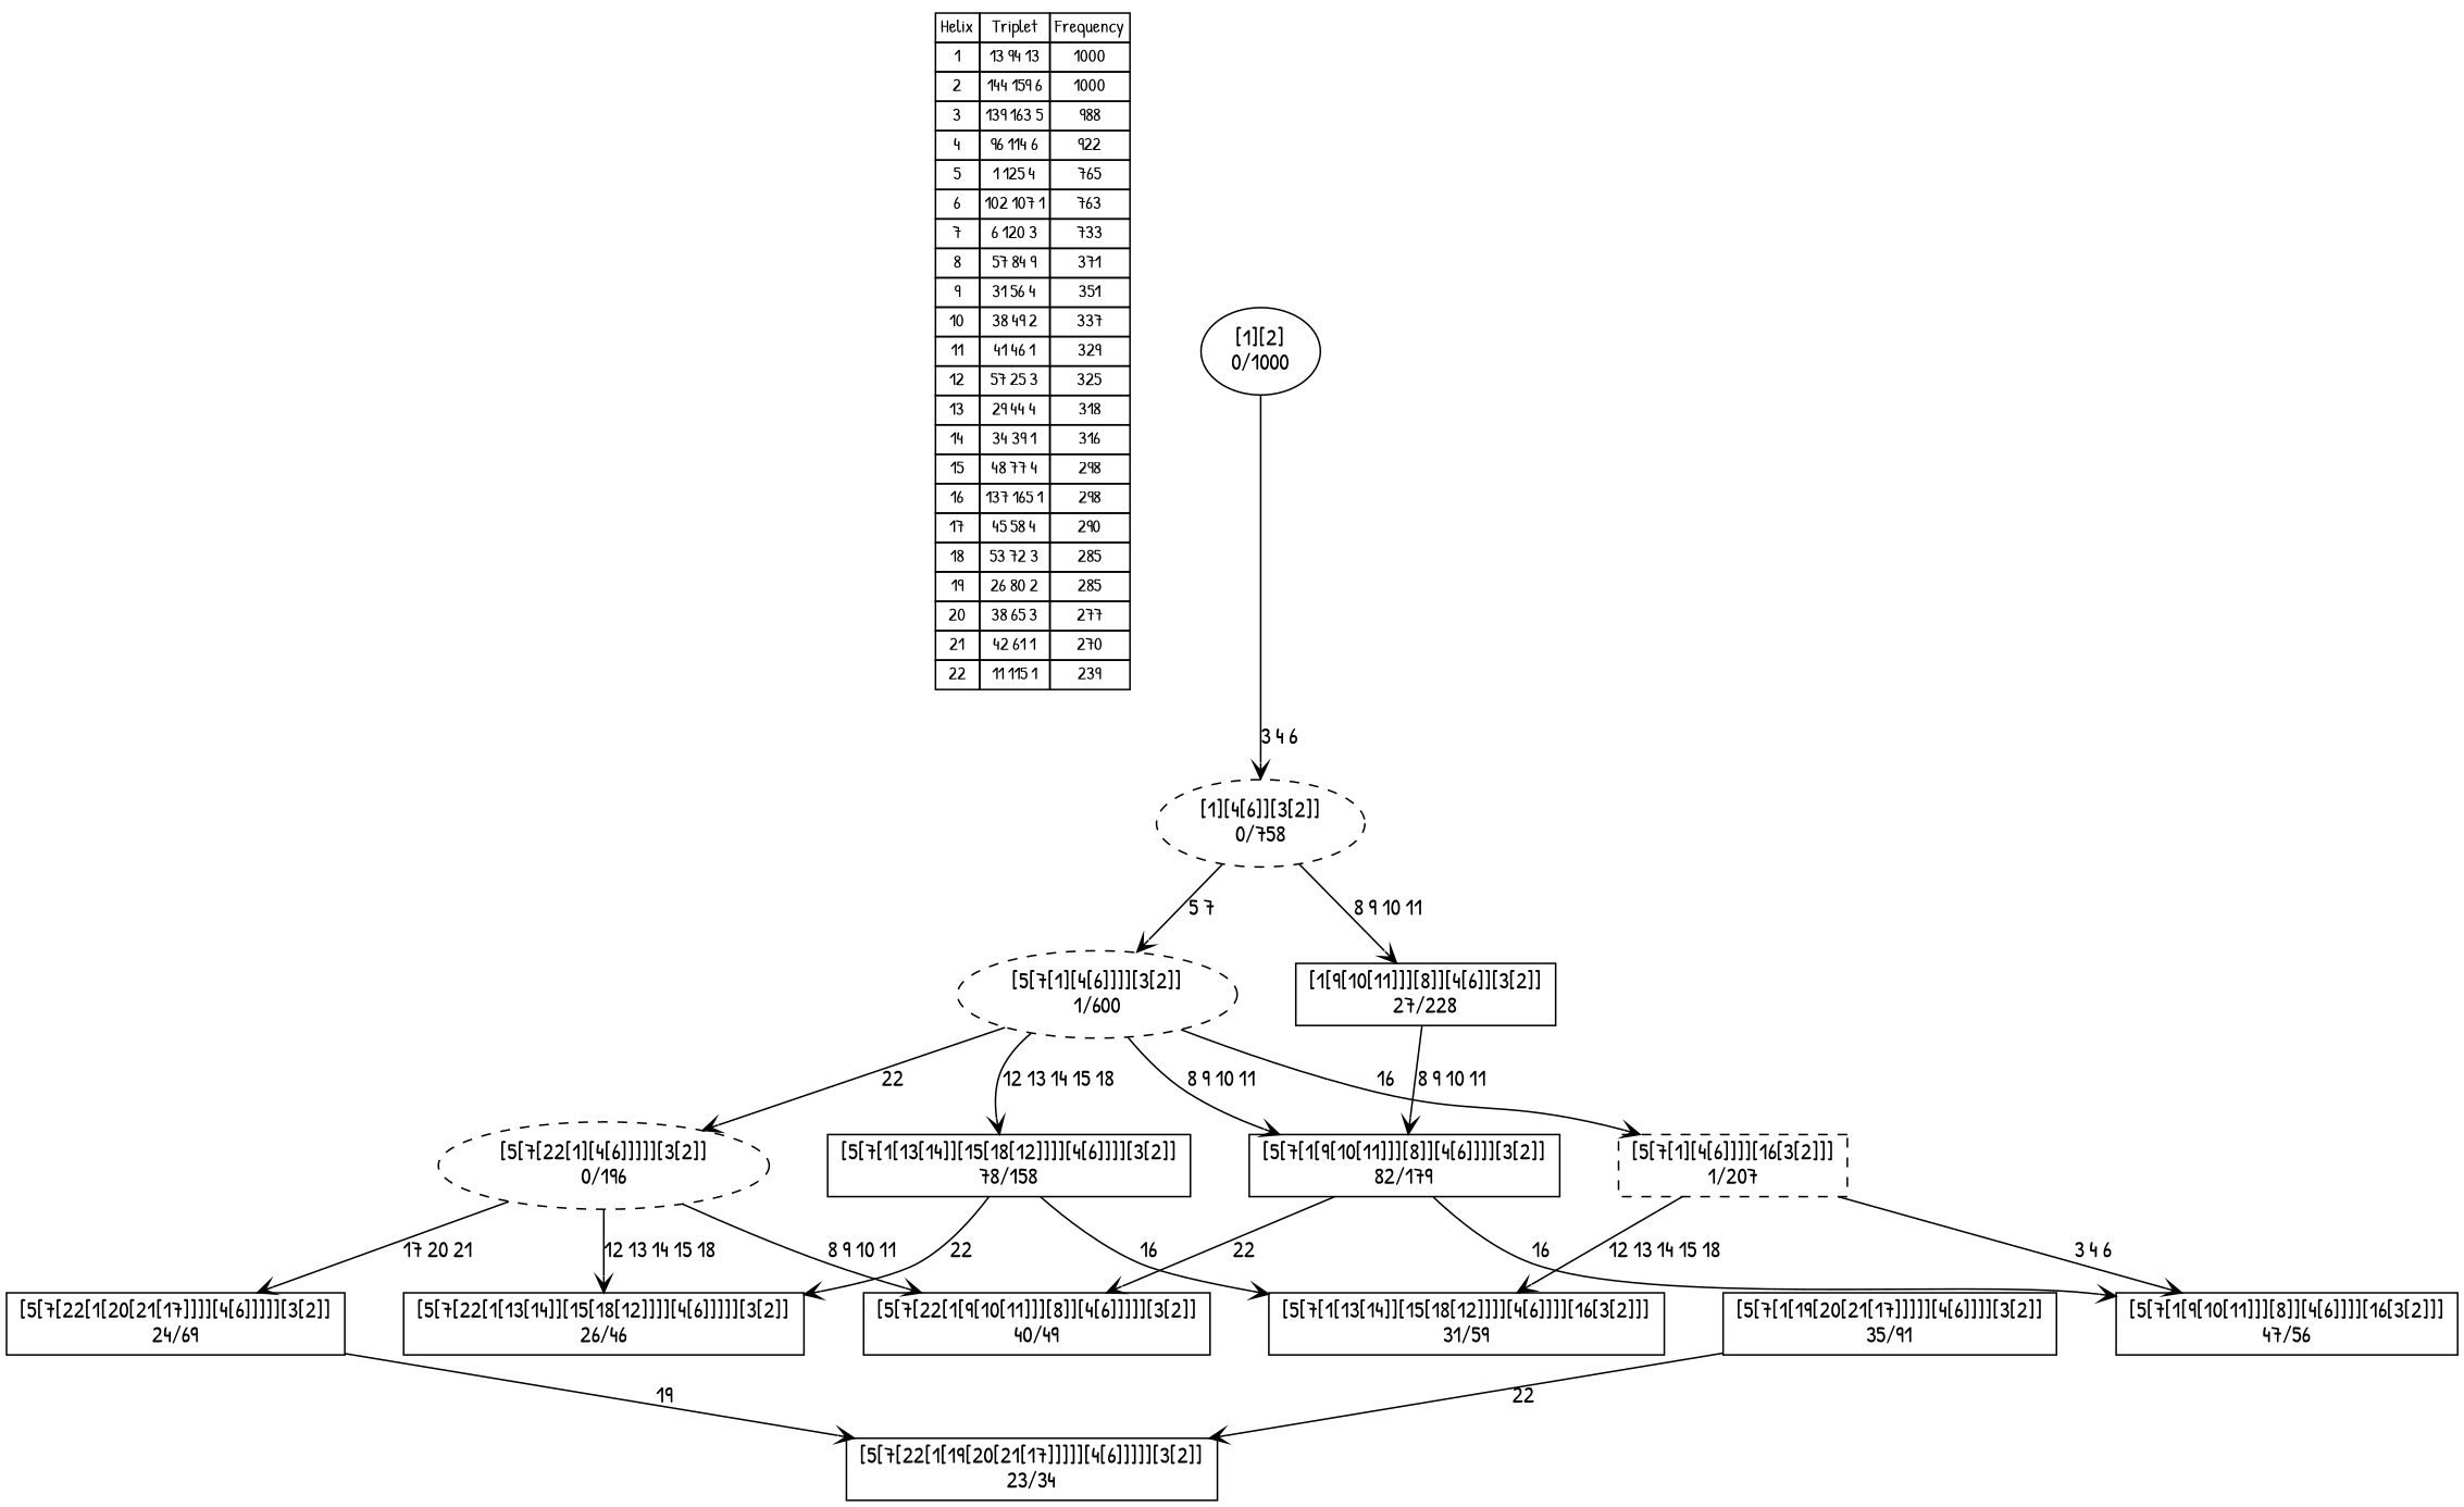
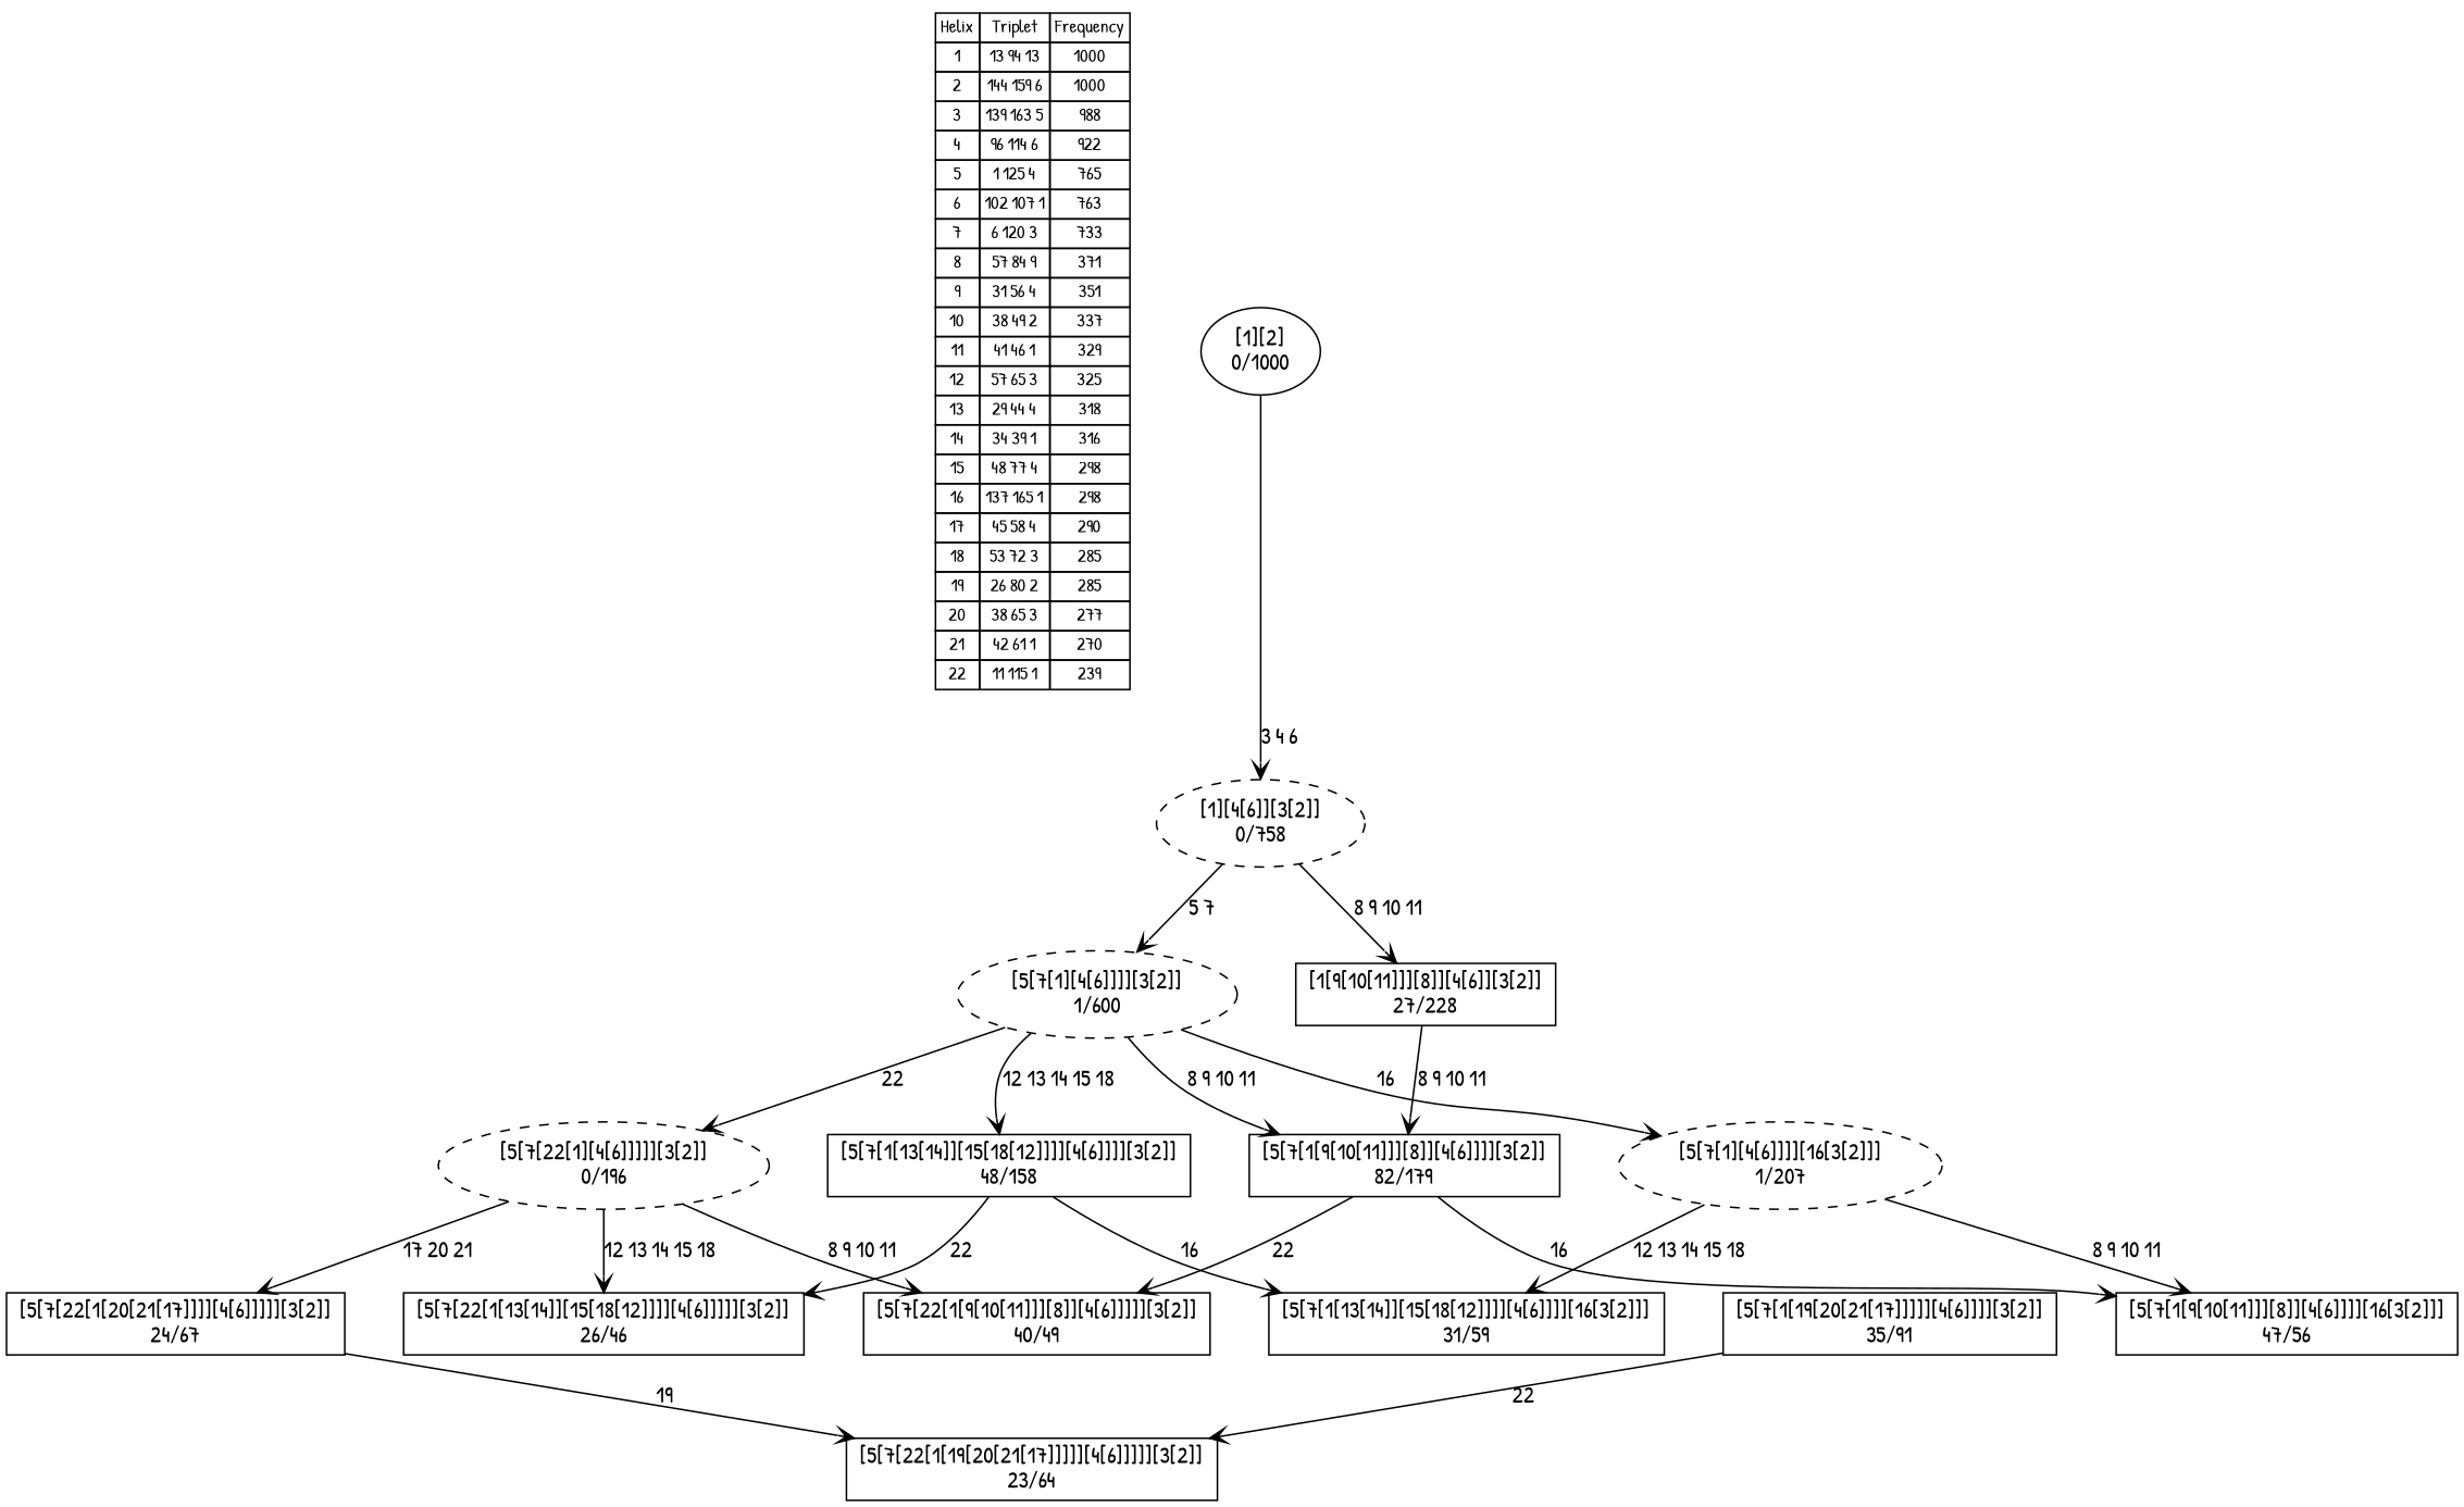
  digraph {
    fontname="Patrick Hand"
    nodesep=0.5
    node [fontname="Patrick Hand" shape=box]
    edge [arrowhead=vee fontname="Patrick Hand"]
-   n1 [fontsize=11 label=< <table border="0" cellborder="1" cellspacing="0"><tr><td>Helix</td><td>Triplet</td><td>Frequency</td></tr> <tr><td>1</td><td>13 94 13</td><td>1000</td></tr> <tr><td>2</td><td>144 159 6</td><td>1000</td></tr> <tr><td>3</td><td>139 163 5</td><td>988</td></tr> <tr><td>4</td><td>96 114 6</td><td>922</td></tr> <tr><td>5</td><td>1 125 4</td><td>765</td></tr> <tr><td>6</td><td>102 107 1</td><td>763</td></tr> <tr><td>7</td><td>6 120 3</td><td>733</td></tr> <tr><td>8</td><td>57 84 9</td><td>371</td></tr> <tr><td>9</td><td>31 56 4</td><td>351</td></tr> <tr><td>10</td><td>38 49 2</td><td>337</td></tr> <tr><td>11</td><td>41 46 1</td><td>329</td></tr> <tr><td>12</td><td>57 25 3</td><td>325</td></tr> <tr><td>13</td><td>29 44 4</td><td>318</td></tr> <tr><td>14</td><td>34 39 1</td><td>316</td></tr> <tr><td>15</td><td>48 77 4</td><td>298</td></tr> <tr><td>16</td><td>137 165 1</td><td>298</td></tr> <tr><td>17</td><td>45 58 4</td><td>290</td></tr> <tr><td>18</td><td>53 72 3</td><td>285</td></tr> <tr><td>19</td><td>26 80 2</td><td>285</td></tr> <tr><td>20</td><td>38 65 3</td><td>277</td></tr> <tr><td>21</td><td>42 61 1</td><td>270</td></tr> <tr><td>22</td><td>11 115 1</td><td>239</td></tr> </table>> shape=plaintext]
+   n1 [fontsize=11 label=< <table border="0" cellborder="1" cellspacing="0"><tr><td>Helix</td><td>Triplet</td><td>Frequency</td></tr> <tr><td>1</td><td>13 94 13</td><td>1000</td></tr> <tr><td>2</td><td>144 159 6</td><td>1000</td></tr> <tr><td>3</td><td>139 163 5</td><td>988</td></tr> <tr><td>4</td><td>96 114 6</td><td>922</td></tr> <tr><td>5</td><td>1 125 4</td><td>765</td></tr> <tr><td>6</td><td>102 107 1</td><td>763</td></tr> <tr><td>7</td><td>6 120 3</td><td>733</td></tr> <tr><td>8</td><td>57 84 9</td><td>371</td></tr> <tr><td>9</td><td>31 56 4</td><td>351</td></tr> <tr><td>10</td><td>38 49 2</td><td>337</td></tr> <tr><td>11</td><td>41 46 1</td><td>329</td></tr> <tr><td>12</td><td>57 65 3</td><td>325</td></tr> <tr><td>13</td><td>29 44 4</td><td>318</td></tr> <tr><td>14</td><td>34 39 1</td><td>316</td></tr> <tr><td>15</td><td>48 77 4</td><td>298</td></tr> <tr><td>16</td><td>137 165 1</td><td>298</td></tr> <tr><td>17</td><td>45 58 4</td><td>290</td></tr> <tr><td>18</td><td>53 72 3</td><td>285</td></tr> <tr><td>19</td><td>26 80 2</td><td>285</td></tr> <tr><td>20</td><td>38 65 3</td><td>277</td></tr> <tr><td>21</td><td>42 61 1</td><td>270</td></tr> <tr><td>22</td><td>11 115 1</td><td>239</td></tr> </table>> shape=plaintext]
    n2 [label="[5[7[1[9[10[11]]][8]][4[6]]]][3[2]]\n82/179"]
    n3 [label="[5[7[1[9[10[11]]][8]][4[6]]]][16[3[2]]]\n47/56"]
    n4 [label="[5[7[22[1[9[10[11]]][8]][4[6]]]]][3[2]]\n40/49"]
-   n5 [label="[5[7[1[13[14]][15[18[12]]]][4[6]]]][3[2]]\n78/158"]
+   n5 [label="[5[7[1[13[14]][15[18[12]]]][4[6]]]][3[2]]\n48/158"]
    n6 [label="[5[7[1[13[14]][15[18[12]]]][4[6]]]][16[3[2]]]\n31/59"]
    n7 [label="[5[7[22[1[13[14]][15[18[12]]]][4[6]]]]][3[2]]\n26/46"]
    n8 [label="[5[7[1[19[20[21[17]]]]][4[6]]]][3[2]]\n35/91"]
-   n9 [label="[5[7[22[1[19[20[21[17]]]]][4[6]]]]][3[2]]\n23/34"]
+   n9 [label="[5[7[22[1[19[20[21[17]]]]][4[6]]]]][3[2]]\n23/64"]
    n10 [label="[1[9[10[11]]][8]][4[6]][3[2]]\n27/228"]
-   n11 [label="[5[7[22[1[20[21[17]]]][4[6]]]]][3[2]]\n24/69"]
+   n11 [label="[5[7[22[1[20[21[17]]]][4[6]]]]][3[2]]\n24/67"]
    n12 [label="[5[7[1][4[6]]]][3[2]]\n1/600" style=dashed shape=""]
-   n13 [label="[5[7[1][4[6]]]][16[3[2]]]\n1/207" style=dashed]
+   n13 [label="[5[7[1][4[6]]]][16[3[2]]]\n1/207" style=dashed shape=""]
    n14 [label="[5[7[22[1][4[6]]]]][3[2]]\n0/196" style=dashed shape=""]
    n15 [label="[1][4[6]][3[2]]\n0/758" style=dashed shape=""]
    n16 [label="[1][2]\n0/1000" shape=""]
    n2 -> n3 [label="16 "]
    n2 -> n4 [label="22 "]
    n5 -> n6 [label="16 "]
    n5 -> n7 [label="22 "]
    n8 -> n9 [label="22 "]
    n10 -> n2 [label="8 9 10 11 "]
    n11 -> n9 [label="19 "]
    n12 -> n2 [label="8 9 10 11 "]
    n12 -> n5 [label="12 13 14 15 18 "]
    n12 -> n13 [label="16 "]
    n12 -> n14 [label="22 "]
-   n13 -> n3 [label="3 4 6 "]
+   n13 -> n3 [label="8 9 10 11 "]
    n13 -> n6 [label="12 13 14 15 18 "]
    n14 -> n4 [label="8 9 10 11 "]
    n14 -> n7 [label="12 13 14 15 18 "]
    n14 -> n11 [label="17 20 21 "]
    n15 -> n10 [label="8 9 10 11 "]
    n15 -> n12 [label="5 7 "]
    n16 -> n15 [label="3 4 6 "]
  }
